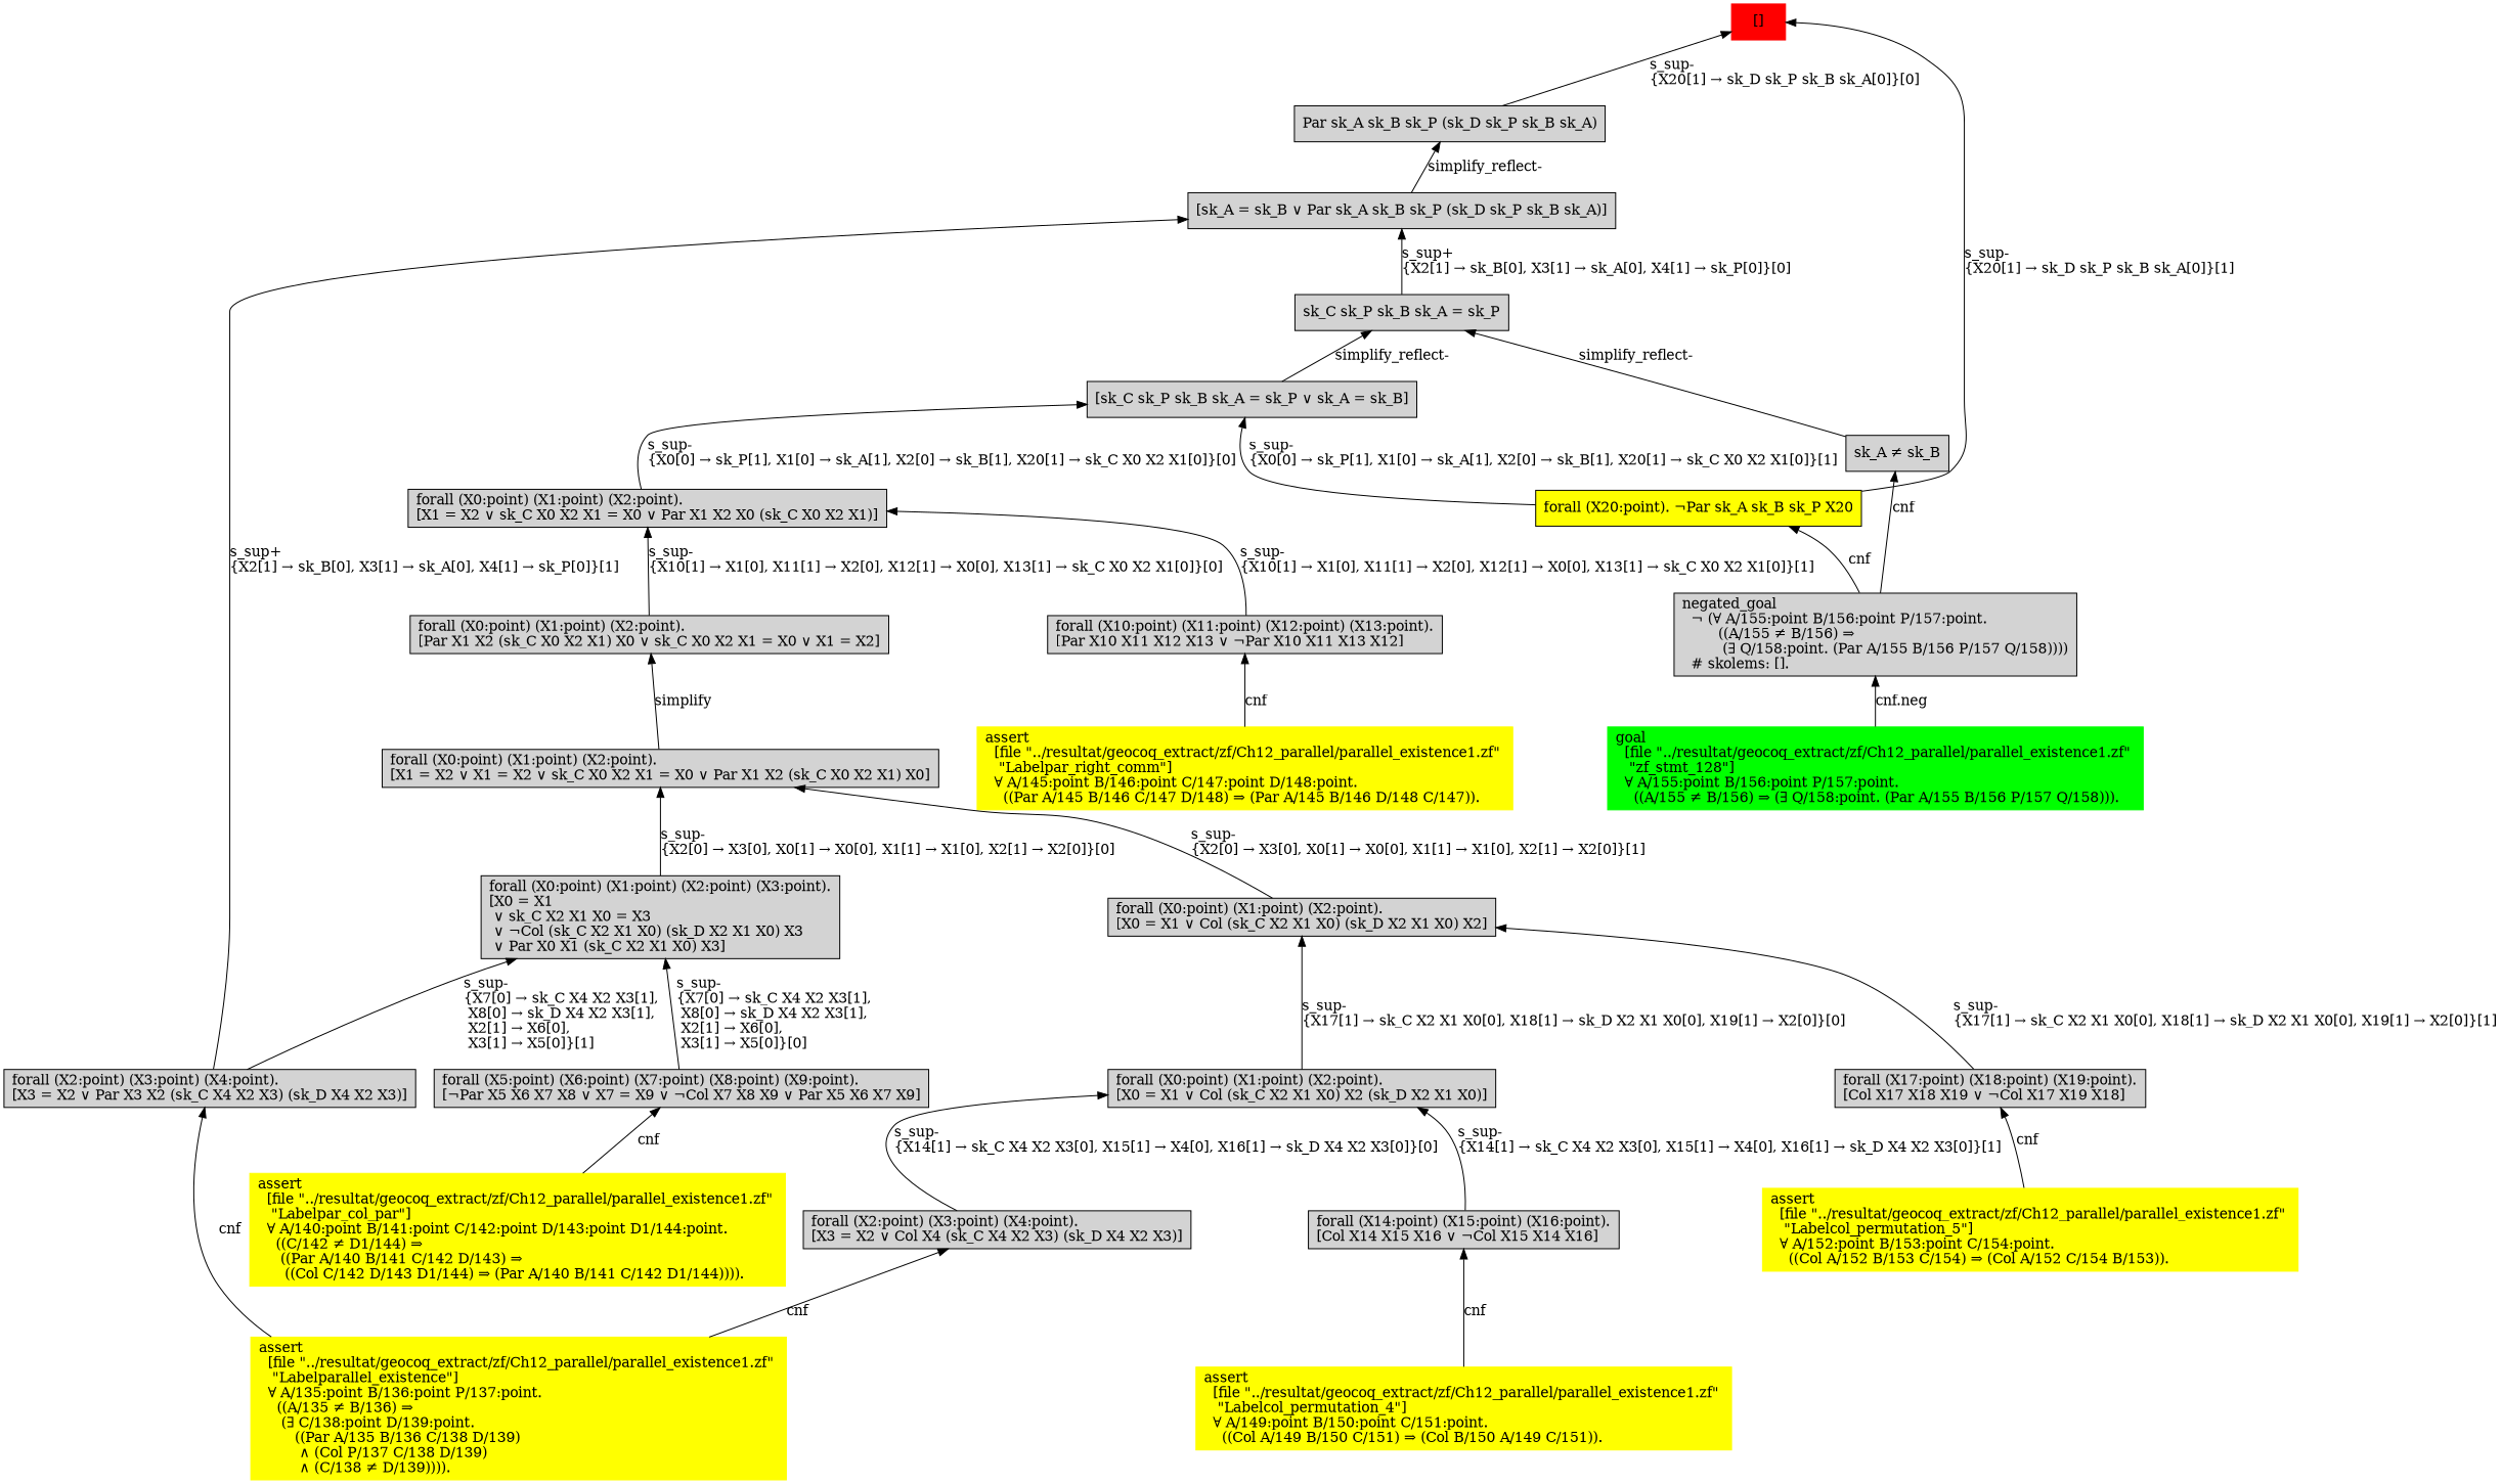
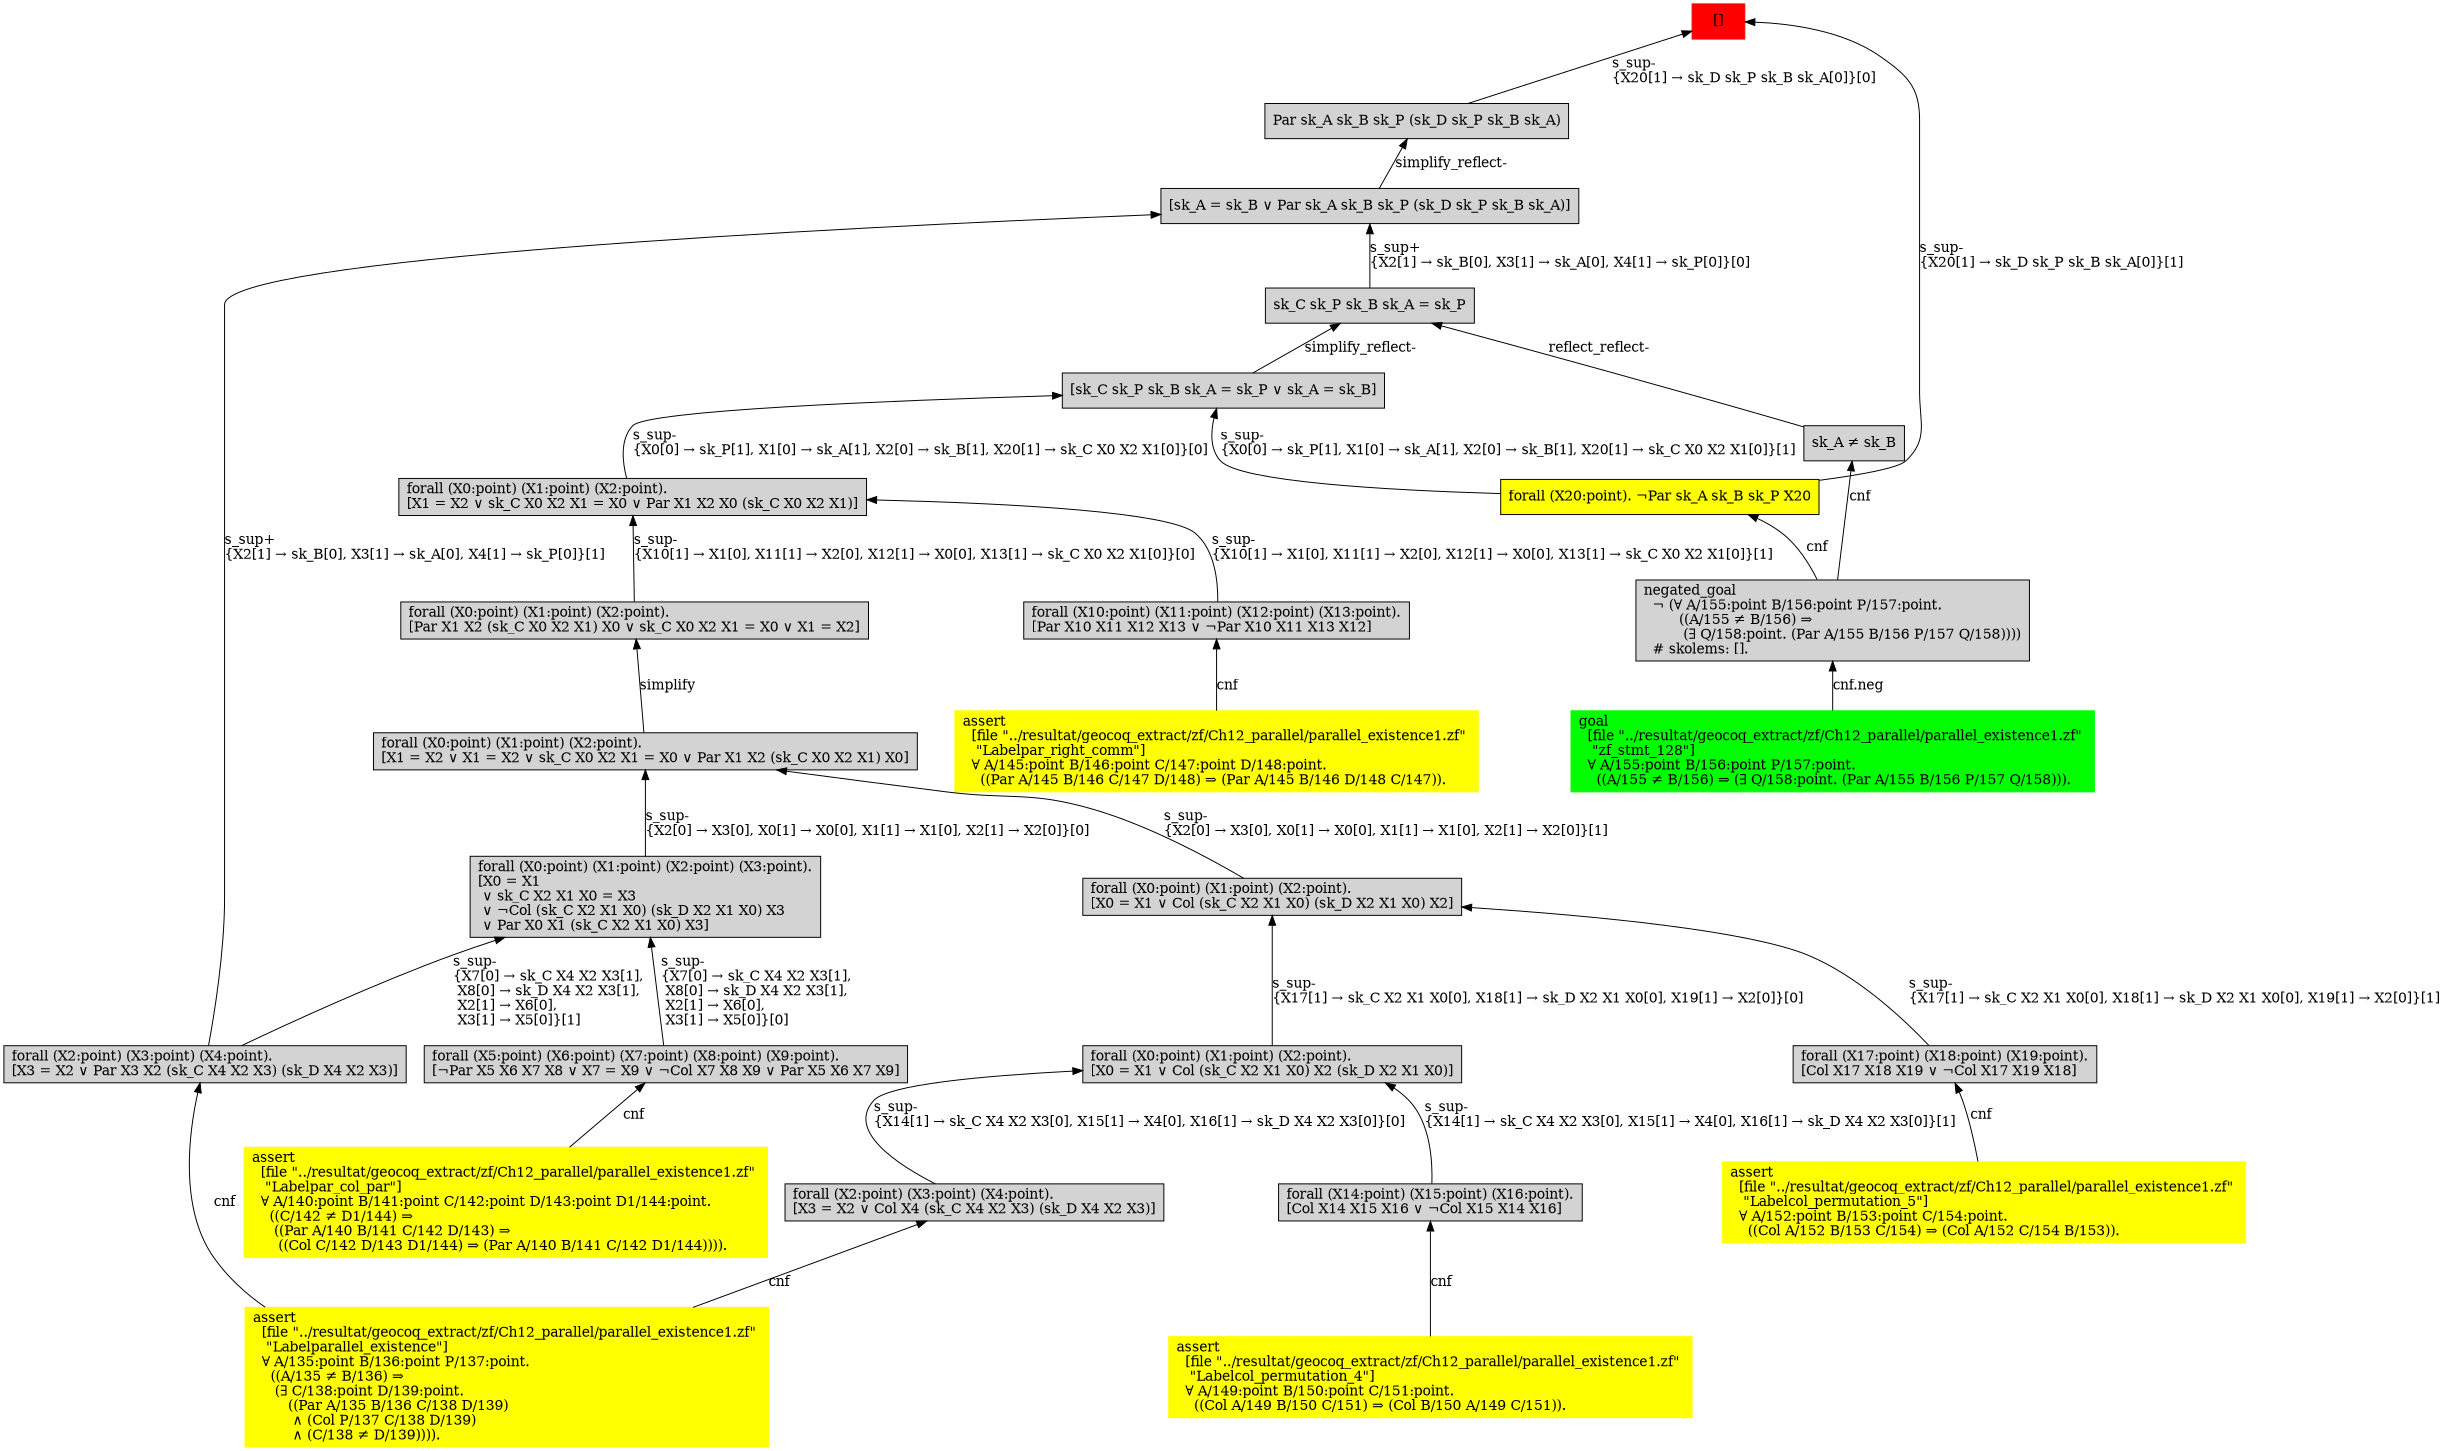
  digraph {
    node [shape=box style=filled]
    edge [dir=back]
    n1 [color=red label="[]"]
    n2 [fillcolor=yellow label="forall (X20:point). ¬Par sk_A sk_B sk_P X20\l"]
    n3 [label="Par sk_A sk_B sk_P (sk_D sk_P sk_B sk_A)\l"]
    n4 [label="negated_goal\l  ¬ (∀ A/155:point B/156:point P/157:point.\l        ((A/155 ≠ B/156) ⇒\l         (∃ Q/158:point. (Par A/155 B/156 P/157 Q/158))))\l  # skolems: [].\l"]
    n5 [label="[sk_A = sk_B ∨ Par sk_A sk_B sk_P (sk_D sk_P sk_B sk_A)]\l"]
    n6 [color=green label="goal\l  [file \"../resultat/geocoq_extract/zf/Ch12_parallel/parallel_existence1.zf\" \l   \"zf_stmt_128\"]\l  ∀ A/155:point B/156:point P/157:point.\l    ((A/155 ≠ B/156) ⇒ (∃ Q/158:point. (Par A/155 B/156 P/157 Q/158))).\l"]
    n7 [label="sk_A ≠ sk_B\l"]
    n8 [label="forall (X2:point) (X3:point) (X4:point).\l[X3 = X2 ∨ Par X3 X2 (sk_C X4 X2 X3) (sk_D X4 X2 X3)]\l"]
    n9 [label="sk_C sk_P sk_B sk_A = sk_P\l"]
    n10 [color=yellow label="assert\l  [file \"../resultat/geocoq_extract/zf/Ch12_parallel/parallel_existence1.zf\" \l   \"Labelparallel_existence\"]\l  ∀ A/135:point B/136:point P/137:point.\l    ((A/135 ≠ B/136) ⇒\l     (∃ C/138:point D/139:point.\l        ((Par A/135 B/136 C/138 D/139)\l         ∧ (Col P/137 C/138 D/139)\l         ∧ (C/138 ≠ D/139)))).\l"]
    n11 [label="[sk_C sk_P sk_B sk_A = sk_P ∨ sk_A = sk_B]\l"]
    n12 [label="forall (X0:point) (X1:point) (X2:point).\l[X1 = X2 ∨ sk_C X0 X2 X1 = X0 ∨ Par X1 X2 X0 (sk_C X0 X2 X1)]\l"]
    n13 [label="forall (X10:point) (X11:point) (X12:point) (X13:point).\l[Par X10 X11 X12 X13 ∨ ¬Par X10 X11 X13 X12]\l"]
    n14 [label="forall (X0:point) (X1:point) (X2:point).\l[Par X1 X2 (sk_C X0 X2 X1) X0 ∨ sk_C X0 X2 X1 = X0 ∨ X1 = X2]\l"]
    n15 [color=yellow label="assert\l  [file \"../resultat/geocoq_extract/zf/Ch12_parallel/parallel_existence1.zf\" \l   \"Labelpar_right_comm\"]\l  ∀ A/145:point B/146:point C/147:point D/148:point.\l    ((Par A/145 B/146 C/147 D/148) ⇒ (Par A/145 B/146 D/148 C/147)).\l"]
    n16 [label="forall (X0:point) (X1:point) (X2:point).\l[X1 = X2 ∨ X1 = X2 ∨ sk_C X0 X2 X1 = X0 ∨ Par X1 X2 (sk_C X0 X2 X1) X0]\l"]
    n17 [label="forall (X0:point) (X1:point) (X2:point) (X3:point).\l[X0 = X1\l ∨ sk_C X2 X1 X0 = X3\l ∨ ¬Col (sk_C X2 X1 X0) (sk_D X2 X1 X0) X3\l ∨ Par X0 X1 (sk_C X2 X1 X0) X3]\l"]
    n18 [label="forall (X0:point) (X1:point) (X2:point).\l[X0 = X1 ∨ Col (sk_C X2 X1 X0) (sk_D X2 X1 X0) X2]\l"]
    n19 [label="forall (X5:point) (X6:point) (X7:point) (X8:point) (X9:point).\l[¬Par X5 X6 X7 X8 ∨ X7 = X9 ∨ ¬Col X7 X8 X9 ∨ Par X5 X6 X7 X9]\l"]
    n20 [label="forall (X17:point) (X18:point) (X19:point).\l[Col X17 X18 X19 ∨ ¬Col X17 X19 X18]\l"]
    n21 [label="forall (X0:point) (X1:point) (X2:point).\l[X0 = X1 ∨ Col (sk_C X2 X1 X0) X2 (sk_D X2 X1 X0)]\l"]
    n22 [color=yellow label="assert\l  [file \"../resultat/geocoq_extract/zf/Ch12_parallel/parallel_existence1.zf\" \l   \"Labelpar_col_par\"]\l  ∀ A/140:point B/141:point C/142:point D/143:point D1/144:point.\l    ((C/142 ≠ D1/144) ⇒\l     ((Par A/140 B/141 C/142 D/143) ⇒\l      ((Col C/142 D/143 D1/144) ⇒ (Par A/140 B/141 C/142 D1/144)))).\l"]
    n23 [color=yellow label="assert\l  [file \"../resultat/geocoq_extract/zf/Ch12_parallel/parallel_existence1.zf\" \l   \"Labelcol_permutation_5\"]\l  ∀ A/152:point B/153:point C/154:point.\l    ((Col A/152 B/153 C/154) ⇒ (Col A/152 C/154 B/153)).\l"]
    n24 [label="forall (X14:point) (X15:point) (X16:point).\l[Col X14 X15 X16 ∨ ¬Col X15 X14 X16]\l"]
    n25 [label="forall (X2:point) (X3:point) (X4:point).\l[X3 = X2 ∨ Col X4 (sk_C X4 X2 X3) (sk_D X4 X2 X3)]\l"]
    n26 [color=yellow label="assert\l  [file \"../resultat/geocoq_extract/zf/Ch12_parallel/parallel_existence1.zf\" \l   \"Labelcol_permutation_4\"]\l  ∀ A/149:point B/150:point C/151:point.\l    ((Col A/149 B/150 C/151) ⇒ (Col B/150 A/149 C/151)).\l"]
    n1 -> n2 [label="s_sup-\l\{X20[1] → sk_D sk_P sk_B sk_A[0]\}[1]\l"]
    n1 -> n3 [label="s_sup-\l\{X20[1] → sk_D sk_P sk_B sk_A[0]\}[0]\l"]
    n2 -> n4 [label=cnf]
    n3 -> n5 [label="simplify_reflect-"]
    n4 -> n6 [label="cnf.neg"]
    n5 -> n8 [label="s_sup+\l\{X2[1] → sk_B[0], X3[1] → sk_A[0], X4[1] → sk_P[0]\}[1]\l"]
    n5 -> n9 [label="s_sup+\l\{X2[1] → sk_B[0], X3[1] → sk_A[0], X4[1] → sk_P[0]\}[0]\l"]
    n7 -> n4 [label=cnf]
    n8 -> n10 [label=cnf]
-   n9 -> n7 [label="simplify_reflect-"]
+   n9 -> n7 [label="reflect_reflect-"]
    n9 -> n11 [label="simplify_reflect-"]
    n11 -> n2 [label="s_sup-\l\{X0[0] → sk_P[1], X1[0] → sk_A[1], X2[0] → sk_B[1], X20[1] → sk_C X0 X2 X1[0]\}[1]\l"]
    n11 -> n12 [label="s_sup-\l\{X0[0] → sk_P[1], X1[0] → sk_A[1], X2[0] → sk_B[1], X20[1] → sk_C X0 X2 X1[0]\}[0]\l"]
    n12 -> n13 [label="s_sup-\l\{X10[1] → X1[0], X11[1] → X2[0], X12[1] → X0[0], X13[1] → sk_C X0 X2 X1[0]\}[1]\l"]
    n12 -> n14 [label="s_sup-\l\{X10[1] → X1[0], X11[1] → X2[0], X12[1] → X0[0], X13[1] → sk_C X0 X2 X1[0]\}[0]\l"]
    n13 -> n15 [label=cnf]
    n14 -> n16 [label=simplify]
    n16 -> n17 [label="s_sup-\l\{X2[0] → X3[0], X0[1] → X0[0], X1[1] → X1[0], X2[1] → X2[0]\}[0]\l"]
    n16 -> n18 [label="s_sup-\l\{X2[0] → X3[0], X0[1] → X0[0], X1[1] → X1[0], X2[1] → X2[0]\}[1]\l"]
    n17 -> n8 [label="s_sup-\l\{X7[0] → sk_C X4 X2 X3[1], \l X8[0] → sk_D X4 X2 X3[1], \l X2[1] → X6[0], \l X3[1] → X5[0]\}[1]\l"]
    n17 -> n19 [label="s_sup-\l\{X7[0] → sk_C X4 X2 X3[1], \l X8[0] → sk_D X4 X2 X3[1], \l X2[1] → X6[0], \l X3[1] → X5[0]\}[0]\l"]
    n18 -> n20 [label="s_sup-\l\{X17[1] → sk_C X2 X1 X0[0], X18[1] → sk_D X2 X1 X0[0], X19[1] → X2[0]\}[1]\l"]
    n18 -> n21 [label="s_sup-\l\{X17[1] → sk_C X2 X1 X0[0], X18[1] → sk_D X2 X1 X0[0], X19[1] → X2[0]\}[0]\l"]
    n19 -> n22 [label=cnf]
    n20 -> n23 [label=cnf]
    n21 -> n24 [label="s_sup-\l\{X14[1] → sk_C X4 X2 X3[0], X15[1] → X4[0], X16[1] → sk_D X4 X2 X3[0]\}[1]\l"]
    n21 -> n25 [label="s_sup-\l\{X14[1] → sk_C X4 X2 X3[0], X15[1] → X4[0], X16[1] → sk_D X4 X2 X3[0]\}[0]\l"]
    n24 -> n26 [label=cnf]
    n25 -> n10 [label=cnf]
  }
